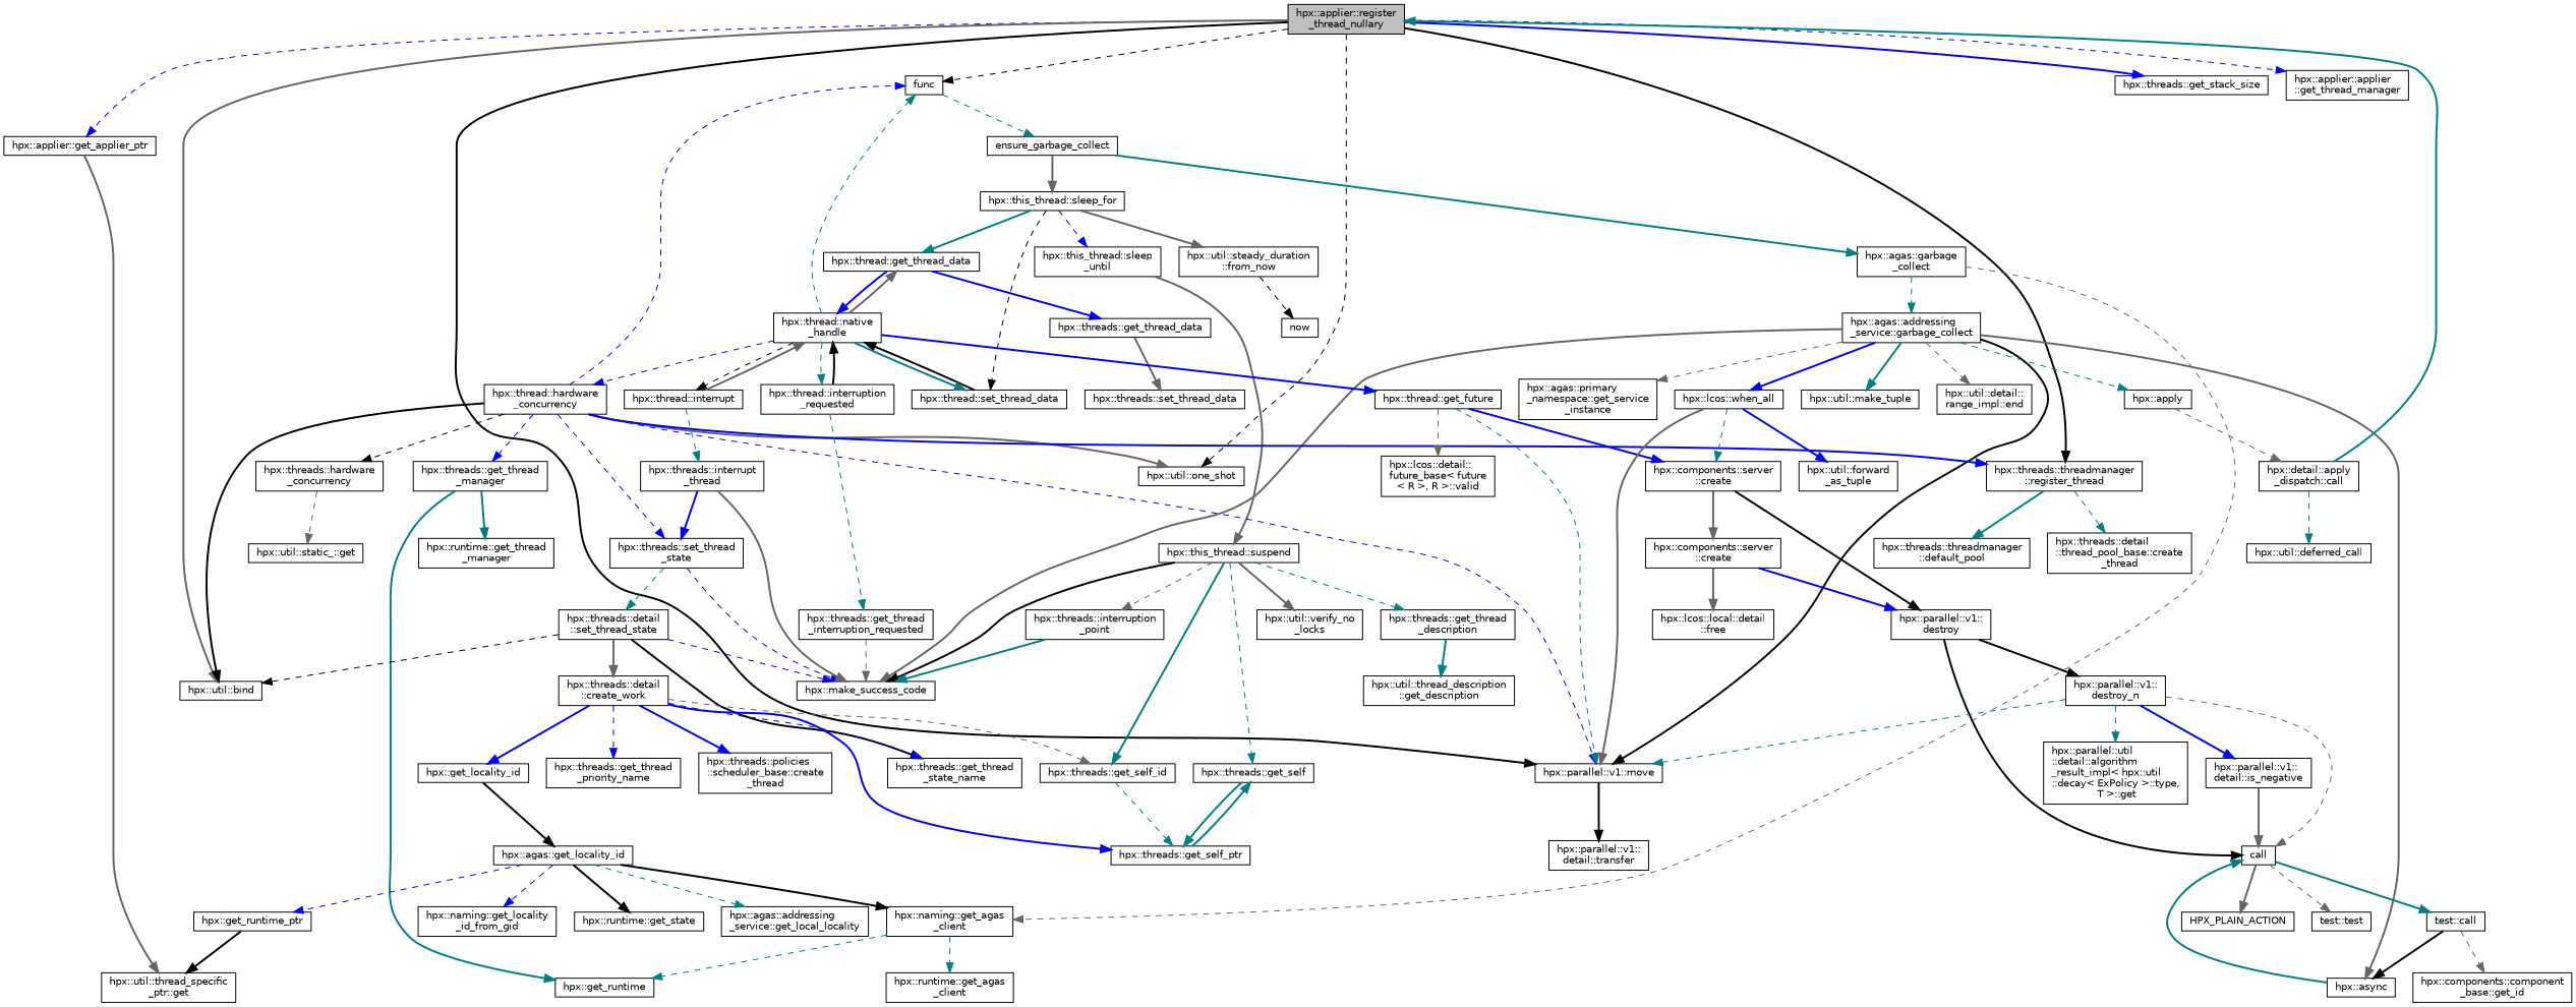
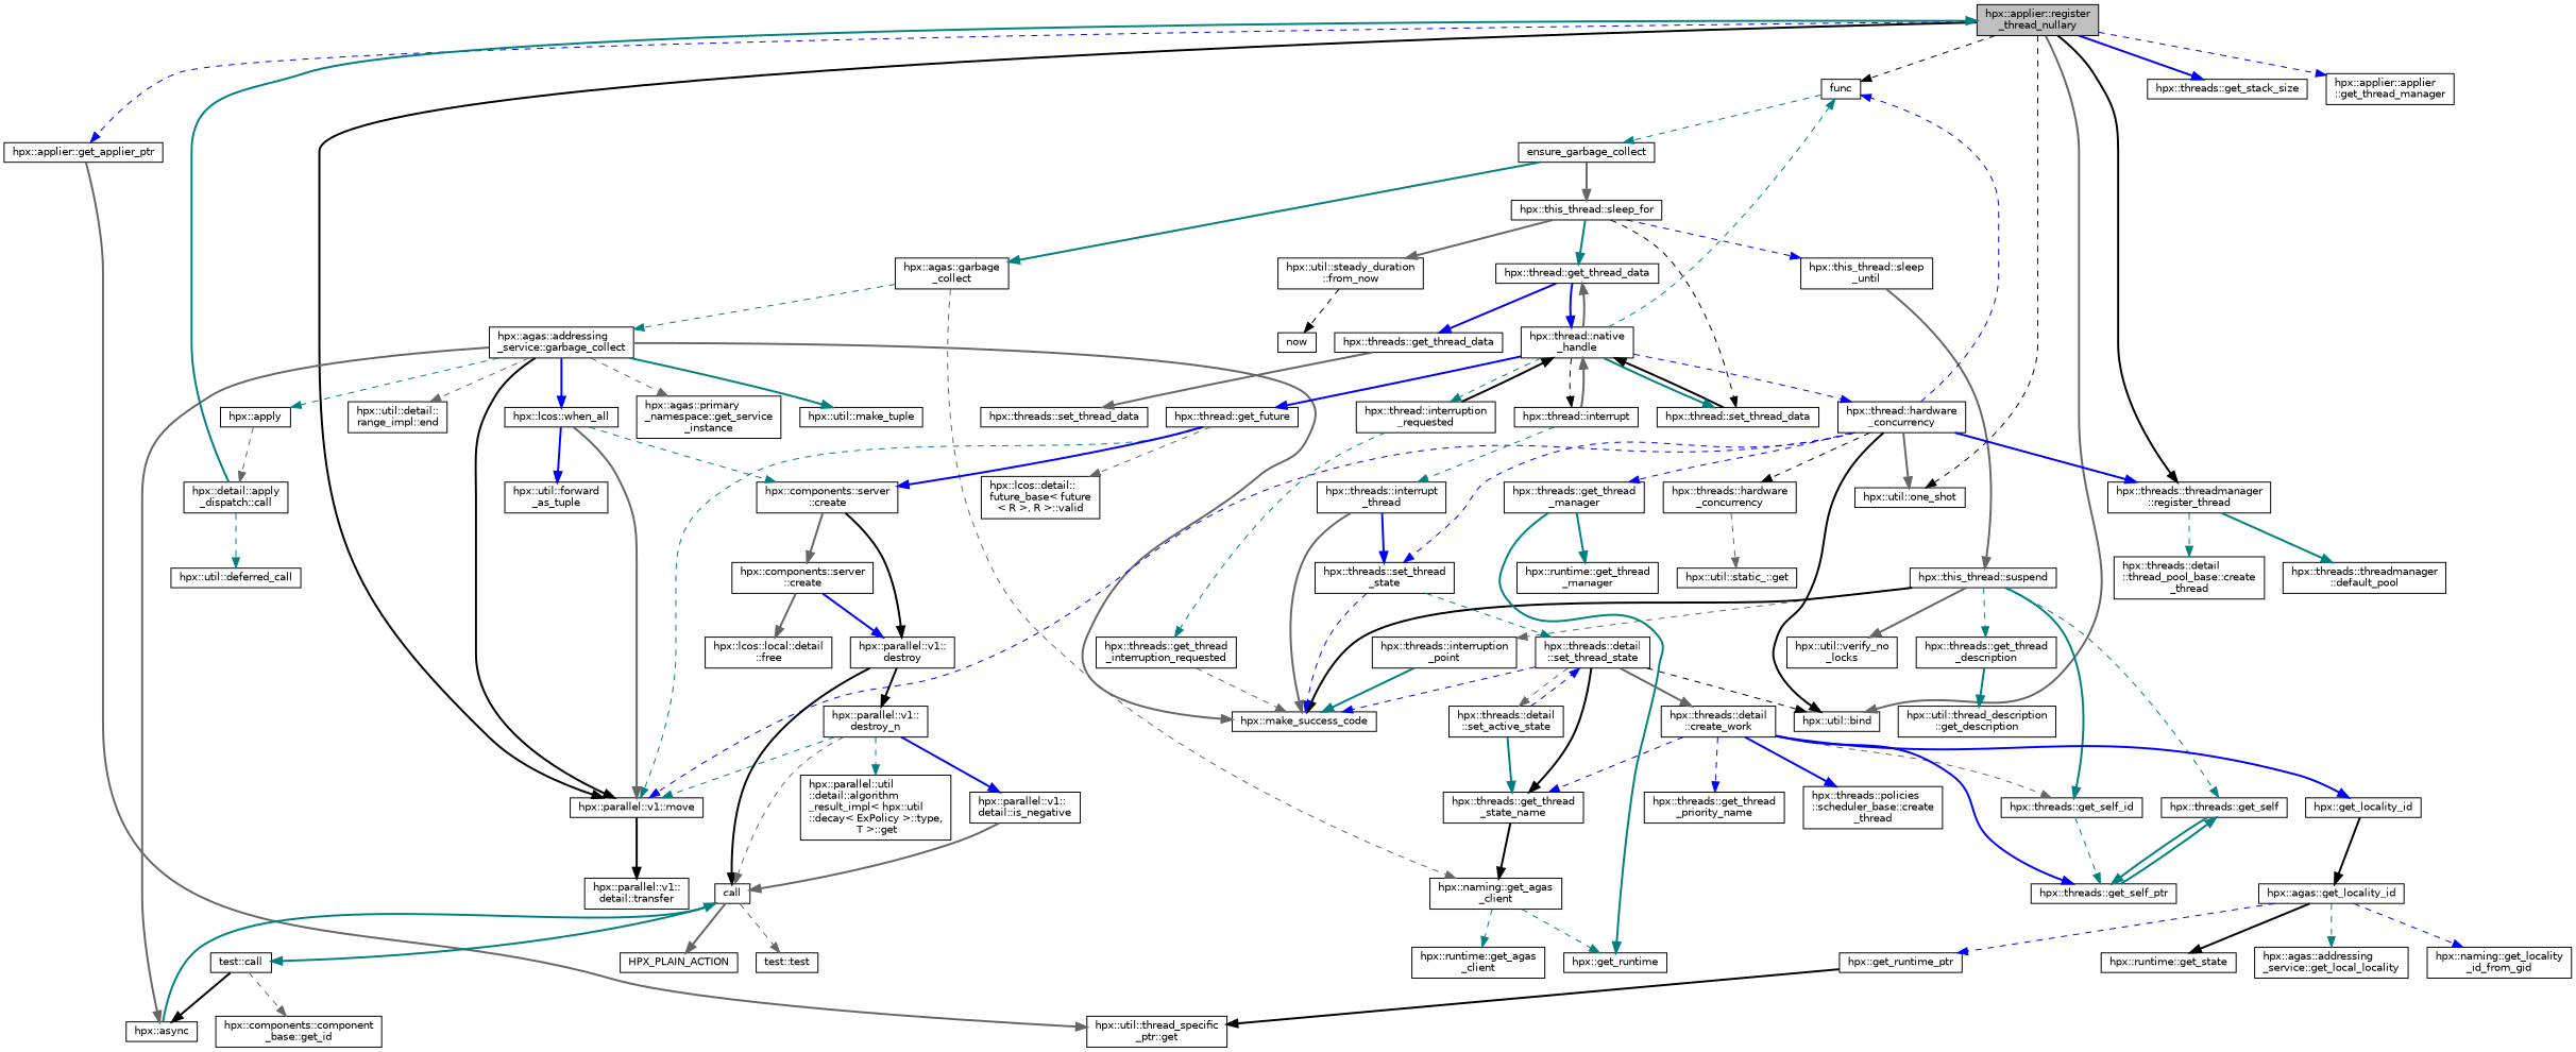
  digraph {
    rankdir=TB
    node [color=black fillcolor=white fontname=Helvetica fontsize=10 shape=record style=filled]
    edge [color=teal fontname=Helvetica fontsize=10 labelfontname=Helvetica labelfontsize=10 style=bold]
    n1 [fillcolor=grey75 fontcolor=black height=0.2 label="hpx::applier::register\l_thread_nullary" width=0.4]
    n2 [height=0.2 label="hpx::applier::get_applier_ptr" width=0.4]
    n3 [height=0.2 label=func width=0.4]
    n4 [height=0.2 label="hpx::util::bind" width=0.4]
    n5 [height=0.2 label="hpx::util::one_shot" width=0.4]
    n6 [height=0.2 label="hpx::parallel::v1::move" width=0.4]
    n7 [height=0.2 label="hpx::threads::threadmanager\l::register_thread" width=0.4]
    n8 [height=0.2 label="hpx::threads::get_stack_size" width=0.4]
    n9 [height=0.2 label="hpx::applier::applier\l::get_thread_manager" width=0.4]
    n10 [height=0.2 label="hpx::util::thread_specific\l_ptr::get" width=0.4]
    n11 [height=0.2 label=ensure_garbage_collect width=0.4]
    n12 [height=0.2 label="hpx::parallel::v1::\ldetail::transfer" width=0.4]
    n13 [height=0.2 label="hpx::threads::threadmanager\l::default_pool" width=0.4]
    n14 [height=0.2 label="hpx::threads::detail\l::thread_pool_base::create\l_thread" width=0.4]
    n15 [height=0.2 label="hpx::this_thread::sleep_for" width=0.4]
    n16 [height=0.2 label="hpx::agas::garbage\l_collect" width=0.4]
    n17 [height=0.2 label="hpx::this_thread::sleep\l_until" width=0.4]
    n18 [height=0.2 label="hpx::util::steady_duration\l::from_now" width=0.4]
    n19 [height=0.2 label="hpx::thread::get_thread_data" width=0.4]
    n20 [height=0.2 label="hpx::thread::set_thread_data" width=0.4]
    n21 [height=0.2 label="hpx::naming::get_agas\l_client" width=0.4]
    n22 [height=0.2 label="hpx::agas::addressing\l_service::garbage_collect" width=0.4]
    n23 [height=0.2 label="hpx::this_thread::suspend" width=0.4]
    n24 [height=0.2 label=now width=0.4]
    n25 [height=0.2 label="hpx::threads::get_thread_data" width=0.4]
    n26 [height=0.2 label="hpx::thread::native\l_handle" width=0.4]
    n27 [height=0.2 label="hpx::threads::get_self" width=0.4]
    n28 [height=0.2 label="hpx::threads::get_self_id" width=0.4]
    n29 [height=0.2 label="hpx::threads::interruption\l_point" width=0.4]
    n30 [height=0.2 label="hpx::make_success_code" width=0.4]
    n31 [height=0.2 label="hpx::util::verify_no\l_locks" width=0.4]
    n32 [height=0.2 label="hpx::threads::get_thread\l_description" width=0.4]
    n33 [height=0.2 label="hpx::threads::get_self_ptr" width=0.4]
    n34 [height=0.2 label="hpx::util::thread_description\l::get_description" width=0.4]
    n35 [height=0.2 label="hpx::threads::set_thread_data" width=0.4]
    n36 [height=0.2 label="hpx::thread::hardware\l_concurrency" width=0.4]
    n37 [height=0.2 label="hpx::thread::interrupt" width=0.4]
    n38 [height=0.2 label="hpx::thread::interruption\l_requested" width=0.4]
    n39 [height=0.2 label="hpx::thread::get_future" width=0.4]
    n40 [height=0.2 label="hpx::threads::hardware\l_concurrency" width=0.4]
    n41 [height=0.2 label="hpx::threads::get_thread\l_manager" width=0.4]
    n42 [height=0.2 label="hpx::threads::set_thread\l_state" width=0.4]
    n43 [height=0.2 label="hpx::threads::interrupt\l_thread" width=0.4]
    n44 [height=0.2 label="hpx::threads::get_thread\l_interruption_requested" width=0.4]
    n45 [height=0.2 label="hpx::lcos::detail::\lfuture_base\< future\l\< R \>, R \>::valid" width=0.4]
    n46 [height=0.2 label="hpx::components::server\l::create" width=0.4]
    n47 [height=0.2 label="hpx::util::static_::get" width=0.4]
    n48 [height=0.2 label="hpx::get_runtime" width=0.4]
    n49 [height=0.2 label="hpx::runtime::get_thread\l_manager" width=0.4]
    n50 [height=0.2 label="hpx::threads::detail\l::set_thread_state" width=0.4]
    n51 [height=0.2 label="hpx::threads::get_thread\l_state_name" width=0.4]
+   n52 [height=0.2 label="hpx::threads::detail\l::set_active_state" width=0.4]
    n53 [height=0.2 label="hpx::threads::detail\l::create_work" width=0.4]
    n54 [height=0.2 label="hpx::threads::get_thread\l_priority_name" width=0.4]
    n55 [height=0.2 label="hpx::get_locality_id" width=0.4]
    n56 [height=0.2 label="hpx::threads::policies\l::scheduler_base::create\l_thread" width=0.4]
    n57 [height=0.2 label="hpx::agas::get_locality_id" width=0.4]
    n58 [height=0.2 label="hpx::get_runtime_ptr" width=0.4]
    n59 [height=0.2 label="hpx::runtime::get_state" width=0.4]
    n60 [height=0.2 label="hpx::agas::addressing\l_service::get_local_locality" width=0.4]
    n61 [height=0.2 label="hpx::naming::get_locality\l_id_from_gid" width=0.4]
    n62 [height=0.2 label="hpx::runtime::get_agas\l_client" width=0.4]
    n63 [height=0.2 label="hpx::components::server\l::create" width=0.4]
    n64 [height=0.2 label="hpx::parallel::v1::\ldestroy" width=0.4]
    n65 [height=0.2 label="hpx::lcos::local::detail\l::free" width=0.4]
    n66 [height=0.2 label=call width=0.4]
    n67 [height=0.2 label="hpx::parallel::v1::\ldestroy_n" width=0.4]
    n68 [height=0.2 label="test::test" width=0.4]
    n69 [height=0.2 label=HPX_PLAIN_ACTION width=0.4]
    n70 [height=0.2 label="test::call" width=0.4]
    n71 [height=0.2 label="hpx::parallel::v1::\ldetail::is_negative" width=0.4]
    n72 [height=0.2 label="hpx::parallel::util\l::detail::algorithm\l_result_impl\< hpx::util\l::decay\< ExPolicy \>::type,\l T \>::get" width=0.4]
    n73 [height=0.2 label="hpx::async" width=0.4]
    n74 [height=0.2 label="hpx::components::component\l_base::get_id" width=0.4]
    n75 [height=0.2 label="hpx::agas::primary\l_namespace::get_service\l_instance" width=0.4]
    n76 [height=0.2 label="hpx::util::make_tuple" width=0.4]
    n77 [height=0.2 label="hpx::util::detail::\lrange_impl::end" width=0.4]
    n78 [height=0.2 label="hpx::apply" width=0.4]
    n79 [height=0.2 label="hpx::lcos::when_all" width=0.4]
    n80 [height=0.2 label="hpx::detail::apply\l_dispatch::call" width=0.4]
    n81 [height=0.2 label="hpx::util::forward\l_as_tuple" width=0.4]
    n82 [height=0.2 label="hpx::util::deferred_call" width=0.4]
    n1 -> n2 [color=blue style=dashed]
    n1 -> n3 [color=black style=dashed]
    n1 -> n4 [color=gray40]
    n1 -> n5 [color=black style=dashed]
    n1 -> n6 [color=black]
    n1 -> n7 [color=black]
    n1 -> n8 [color=blue]
    n1 -> n9 [color=blue style=dashed]
    n2 -> n10 [color=gray40]
    n3 -> n11 [style=dashed]
    n6 -> n12 [color=black]
    n7 -> n13
    n7 -> n14 [style=dashed]
    n11 -> n15 [color=gray40]
    n11 -> n16
    n15 -> n17 [color=blue style=dashed]
    n15 -> n18 [color=gray40]
    n15 -> n19
    n15 -> n20 [color=black style=dashed]
    n16 -> n21 [color=gray40 style=dashed]
    n16 -> n22 [style=dashed]
    n17 -> n23 [color=gray40]
    n18 -> n24 [color=black style=dashed]
    n19 -> n25 [color=blue]
    n19 -> n26 [color=blue]
    n20 -> n26 [color=black]
    n21 -> n48 [style=dashed]
    n21 -> n62 [style=dashed]
    n22 -> n6 [color=black]
    n22 -> n30 [color=gray40]
    n22 -> n73 [color=gray40]
    n22 -> n75 [color=gray40 style=dashed]
    n22 -> n76
    n22 -> n77 [color=gray40 style=dashed]
    n22 -> n78 [style=dashed]
    n22 -> n79 [color=blue]
    n23 -> n27 [style=dashed]
    n23 -> n28
    n23 -> n29 [color=gray40 style=dashed]
    n23 -> n30 [color=black]
    n23 -> n31 [color=gray40]
    n23 -> n32 [style=dashed]
    n25 -> n35 [color=gray40]
    n26 -> n3 [style=dashed]
    n26 -> n19 [color=gray40]
    n26 -> n20
    n26 -> n36 [color=blue style=dashed]
    n26 -> n37 [color=black style=dashed]
    n26 -> n38 [style=dashed]
    n26 -> n39 [color=blue]
    n27 -> n33
    n28 -> n33 [style=dashed]
    n29 -> n30
    n32 -> n34
    n33 -> n27
    n36 -> n3 [color=blue style=dashed]
    n36 -> n4 [color=black]
    n36 -> n5 [color=gray40]
    n36 -> n6 [color=blue style=dashed]
    n36 -> n7 [color=blue]
    n36 -> n40 [color=black style=dashed]
    n36 -> n41 [color=blue style=dashed]
    n36 -> n42 [color=blue style=dashed]
    n37 -> n26 [color=gray40]
    n37 -> n43 [style=dashed]
    n38 -> n26 [color=black]
    n38 -> n44 [style=dashed]
    n39 -> n6 [style=dashed]
    n39 -> n45 [color=gray40 style=dashed]
    n39 -> n46 [color=blue]
    n40 -> n47 [color=gray40 style=dashed]
    n41 -> n48
    n41 -> n49
    n42 -> n30 [color=blue style=dashed]
    n42 -> n50 [style=dashed]
    n43 -> n30 [color=gray40]
    n43 -> n42 [color=blue]
    n44 -> n30 [color=gray40 style=dashed]
    n46 -> n63 [color=gray40]
    n46 -> n64 [color=black]
    n50 -> n4 [color=black style=dashed]
    n50 -> n30 [color=blue style=dashed]
    n50 -> n51 [color=black]
+   n50 -> n52 [color=gray40 style=dashed]
    n50 -> n53 [color=gray40]
+   n52 -> n50 [color=blue style=dashed]
+   n52 -> n51
    n53 -> n28 [color=gray40 style=dashed]
    n53 -> n33 [color=blue]
    n53 -> n51 [color=blue style=dashed]
    n53 -> n54 [color=blue style=dashed]
    n53 -> n55 [color=blue]
    n53 -> n56 [color=blue]
    n55 -> n57 [color=black]
-   n57 -> n21 [color=black]
+   n51 -> n21 [color=black]
    n57 -> n58 [color=blue style=dashed]
    n57 -> n59 [color=black]
    n57 -> n60 [style=dashed]
    n57 -> n61 [color=blue style=dashed]
    n58 -> n10 [color=black]
    n63 -> n64 [color=blue]
    n63 -> n65 [color=gray40]
    n64 -> n66 [color=black]
    n64 -> n67 [color=black]
    n66 -> n68 [color=gray40 style=dashed]
    n66 -> n69 [color=gray40]
    n66 -> n70
    n67 -> n6 [style=dashed]
    n67 -> n66 [color=gray40 style=dashed]
    n67 -> n71 [color=blue]
    n67 -> n72 [style=dashed]
    n70 -> n73 [color=black]
    n70 -> n74 [color=gray40 style=dashed]
    n71 -> n66 [color=gray40]
    n73 -> n66
    n78 -> n80 [color=gray40 style=dashed]
    n79 -> n6 [color=gray40]
    n79 -> n46 [style=dashed]
    n79 -> n81 [color=blue]
    n80 -> n1
    n80 -> n82 [style=dashed]
  }
